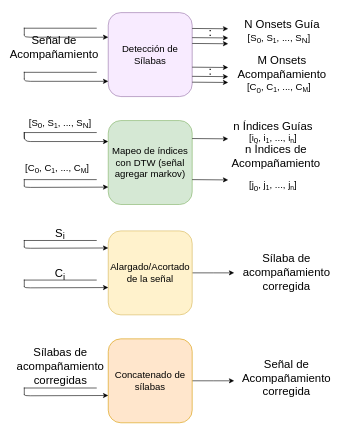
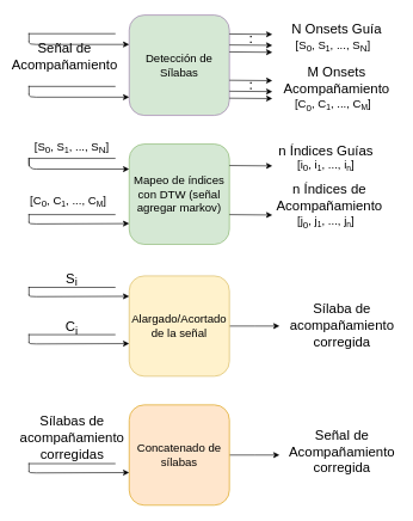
  <mxCell id="0" />
  <mxCell id="1" parent="0" />
- <mxCell id="2" value="Detección de Sílabas" style="rounded=1;whiteSpace=wrap;html=1;strokeColor=#9673a6;fontSize=16;fillColor=#F8EBFF;" parent="1" vertex="1"><mxGeometry x="180" y="20" width="140" height="140" as="geometry" /></mxCell>
+ <mxCell id="2" value="Detección de Sílabas" style="rounded=1;whiteSpace=wrap;html=1;strokeColor=#9673a6;fontSize=16;fillColor=#d5e8d4;" parent="1" vertex="1"><mxGeometry x="180" y="20" width="140" height="140" as="geometry" /></mxCell>
  <mxCell id="3" value="" style="shape=partialRectangle;whiteSpace=wrap;html=1;bottom=0;right=0;fillColor=none;" parent="1" vertex="1"><mxGeometry x="40" y="46" width="120" height="10" as="geometry" /></mxCell>
  <mxCell id="4" value="" style="endArrow=classic;html=1;fontSize=19;exitX=0;exitY=1;exitDx=0;exitDy=0;entryX=0;entryY=0.5;entryDx=0;entryDy=0;" parent="1" source="3" edge="1"><mxGeometry width="50" height="50" relative="1" as="geometry"><mxPoint x="420" y="216" as="sourcePoint" /><mxPoint x="180" y="61" as="targetPoint" /><Array as="points"><mxPoint x="40" y="61" /></Array></mxGeometry></mxCell>
  <mxCell id="5" value="" style="endArrow=classic;html=1;fontSize=16;exitX=1;exitY=0.25;exitDx=0;exitDy=0;" parent="1" edge="1"><mxGeometry width="50" height="50" relative="1" as="geometry"><mxPoint x="320" y="46.43" as="sourcePoint" /><mxPoint x="380" y="46.93" as="targetPoint" /></mxGeometry></mxCell>
  <mxCell id="6" value="" style="endArrow=classic;html=1;fontSize=16;exitX=1;exitY=0.25;exitDx=0;exitDy=0;" parent="1" edge="1"><mxGeometry width="50" height="50" relative="1" as="geometry"><mxPoint x="320" y="61.71" as="sourcePoint" /><mxPoint x="380" y="62.21" as="targetPoint" /></mxGeometry></mxCell>
  <mxCell id="7" value="" style="endArrow=classic;html=1;fontSize=16;exitX=1;exitY=0.25;exitDx=0;exitDy=0;" parent="1" edge="1"><mxGeometry width="50" height="50" relative="1" as="geometry"><mxPoint x="320" y="71.43" as="sourcePoint" /><mxPoint x="380" y="71.93" as="targetPoint" /></mxGeometry></mxCell>
  <mxCell id="8" value="" style="endArrow=none;dashed=1;html=1;dashPattern=1 3;strokeWidth=2;fontSize=16;" parent="1" edge="1"><mxGeometry width="50" height="50" relative="1" as="geometry"><mxPoint x="350" y="59" as="sourcePoint" /><mxPoint x="350" y="49" as="targetPoint" /></mxGeometry></mxCell>
  <mxCell id="9" value="N Onsets Guía" style="text;html=1;strokeColor=none;fillColor=none;align=center;verticalAlign=middle;whiteSpace=wrap;rounded=0;strokeWidth=1;fontSize=19;" parent="1" vertex="1"><mxGeometry x="400" y="30" width="140" height="20" as="geometry" /></mxCell>
  <mxCell id="10" value="" style="shape=partialRectangle;whiteSpace=wrap;html=1;bottom=0;right=0;fillColor=none;" parent="1" vertex="1"><mxGeometry x="40" y="220" width="120" height="10" as="geometry" /></mxCell>
  <mxCell id="11" value="" style="endArrow=classic;html=1;fontSize=19;exitX=0;exitY=0;exitDx=0;exitDy=0;entryX=0;entryY=0.25;entryDx=0;entryDy=0;" parent="1" source="10" target="13" edge="1"><mxGeometry width="50" height="50" relative="1" as="geometry"><mxPoint x="420" y="445" as="sourcePoint" /><mxPoint x="180" y="290" as="targetPoint" /><Array as="points"><mxPoint x="40" y="235" /></Array></mxGeometry></mxCell>
  <mxCell id="12" value="[S&lt;sub&gt;0&lt;/sub&gt;, S&lt;span style=&quot;font-size: 13.333px&quot;&gt;&lt;sub&gt;1&lt;/sub&gt;&lt;/span&gt;, ..., S&lt;sub&gt;N&lt;/sub&gt;]" style="text;html=1;strokeColor=none;fillColor=none;align=center;verticalAlign=middle;whiteSpace=wrap;rounded=0;fontSize=16;" parent="1" vertex="1"><mxGeometry y="195" width="150" height="20" as="geometry" x="25" /></mxCell>
  <mxCell id="13" value="Mapeo de índices con DTW (señal agregar markov)" style="rounded=1;whiteSpace=wrap;html=1;strokeColor=#82b366;fontSize=16;fillColor=#d5e8d4;" parent="1" vertex="1"><mxGeometry x="180" y="200" width="140" height="140" as="geometry" /></mxCell>
  <mxCell id="14" value="" style="shape=partialRectangle;whiteSpace=wrap;html=1;bottom=0;right=0;fillColor=none;" parent="1" vertex="1"><mxGeometry x="40" y="298.5" width="120" height="10" as="geometry" /></mxCell>
  <mxCell id="15" value="" style="endArrow=classic;html=1;fontSize=19;exitX=0;exitY=1;exitDx=0;exitDy=0;entryX=0;entryY=0.25;entryDx=0;entryDy=0;" parent="1" source="14" edge="1"><mxGeometry width="50" height="50" relative="1" as="geometry"><mxPoint x="420" y="483.5" as="sourcePoint" /><mxPoint x="180" y="311" as="targetPoint" /><Array as="points"><mxPoint x="40" y="311.5" /></Array></mxGeometry></mxCell>
  <mxCell id="16" value="" style="endArrow=classic;html=1;fontSize=16;exitX=1;exitY=0.25;exitDx=0;exitDy=0;" parent="1" edge="1"><mxGeometry width="50" height="50" relative="1" as="geometry"><mxPoint x="320" y="230" as="sourcePoint" /><mxPoint x="380" y="230.5" as="targetPoint" /></mxGeometry></mxCell>
  <mxCell id="17" value="" style="endArrow=classic;html=1;fontSize=16;exitX=1;exitY=0.25;exitDx=0;exitDy=0;" parent="1" edge="1"><mxGeometry width="50" height="50" relative="1" as="geometry"><mxPoint x="320" y="298.5" as="sourcePoint" /><mxPoint x="380" y="299" as="targetPoint" /></mxGeometry></mxCell>
  <mxCell id="18" style="edgeStyle=orthogonalEdgeStyle;rounded=0;orthogonalLoop=1;jettySize=auto;html=1;exitX=1;exitY=0.5;exitDx=0;exitDy=0;fontSize=9;" parent="1" source="19" edge="1"><mxGeometry relative="1" as="geometry"><mxPoint x="390" y="454" as="targetPoint" /></mxGeometry></mxCell>
  <mxCell id="19" value="Alargado/Acortado de la señal" style="rounded=1;whiteSpace=wrap;html=1;strokeColor=#d6b656;fontSize=16;fillColor=#fff2cc;" parent="1" vertex="1"><mxGeometry x="180" y="384" width="140" height="140" as="geometry" /></mxCell>
  <mxCell id="20" value="S&lt;sub&gt;i&lt;/sub&gt;" style="text;html=1;strokeColor=none;fillColor=none;align=center;verticalAlign=middle;whiteSpace=wrap;rounded=0;strokeWidth=1;fontSize=19;" parent="1" vertex="1"><mxGeometry x="40" y="380" width="120" height="20" as="geometry" /></mxCell>
  <mxCell id="21" value="Sílaba de acompañamiento corregida" style="text;html=1;strokeColor=none;fillColor=none;align=center;verticalAlign=middle;whiteSpace=wrap;rounded=0;strokeWidth=1;fontSize=19;" parent="1" vertex="1"><mxGeometry x="400" y="444" width="155" height="20" as="geometry" /></mxCell>
  <mxCell id="22" value="" style="endArrow=classic;html=1;fontSize=16;exitX=1;exitY=0.25;exitDx=0;exitDy=0;" edge="1" parent="1"><mxGeometry width="50" height="50" relative="1" as="geometry"><mxPoint x="320" y="111" as="sourcePoint" /><mxPoint x="380" y="111.5" as="targetPoint" /></mxGeometry></mxCell>
  <mxCell id="23" value="" style="endArrow=classic;html=1;fontSize=16;exitX=1;exitY=0.25;exitDx=0;exitDy=0;" edge="1" parent="1"><mxGeometry width="50" height="50" relative="1" as="geometry"><mxPoint x="320" y="126.28" as="sourcePoint" /><mxPoint x="380" y="126.78" as="targetPoint" /></mxGeometry></mxCell>
  <mxCell id="24" value="" style="endArrow=classic;html=1;fontSize=16;exitX=1;exitY=0.25;exitDx=0;exitDy=0;" edge="1" parent="1"><mxGeometry width="50" height="50" relative="1" as="geometry"><mxPoint x="320" y="136" as="sourcePoint" /><mxPoint x="380" y="136.5" as="targetPoint" /></mxGeometry></mxCell>
  <mxCell id="25" value="" style="endArrow=none;dashed=1;html=1;dashPattern=1 3;strokeWidth=2;fontSize=16;" edge="1" parent="1"><mxGeometry width="50" height="50" relative="1" as="geometry"><mxPoint x="350" y="123.57" as="sourcePoint" /><mxPoint x="350" y="113.57" as="targetPoint" /></mxGeometry></mxCell>
  <mxCell id="26" value="M Onsets Acompañamiento" style="text;html=1;strokeColor=none;fillColor=none;align=center;verticalAlign=middle;whiteSpace=wrap;rounded=0;strokeWidth=1;fontSize=19;" vertex="1" parent="1"><mxGeometry x="400" y="100.57" width="140" height="20" as="geometry" /></mxCell>
  <mxCell id="27" value="" style="shape=partialRectangle;whiteSpace=wrap;html=1;bottom=0;right=0;fillColor=none;" vertex="1" parent="1"><mxGeometry x="40" y="119.57" width="120" height="10" as="geometry" /></mxCell>
  <mxCell id="28" value="Señal de Acompañamiento" style="text;html=1;strokeColor=none;fillColor=none;align=center;verticalAlign=middle;whiteSpace=wrap;rounded=0;strokeWidth=1;fontSize=19;" vertex="1" parent="1"><mxGeometry x="30" y="68" width="120" height="20" as="geometry" /></mxCell>
  <mxCell id="29" value="" style="endArrow=classic;html=1;fontSize=19;exitX=0;exitY=1;exitDx=0;exitDy=0;entryX=0;entryY=0.5;entryDx=0;entryDy=0;" edge="1" parent="1" source="27"><mxGeometry width="50" height="50" relative="1" as="geometry"><mxPoint x="420" y="289.57" as="sourcePoint" /><mxPoint x="180" y="134.57" as="targetPoint" /><Array as="points"><mxPoint x="40" y="134.57" /></Array></mxGeometry></mxCell>
  <mxCell id="30" value="[S&lt;sub&gt;0&lt;/sub&gt;, S&lt;span style=&quot;font-size: 13.333px&quot;&gt;&lt;sub&gt;1&lt;/sub&gt;&lt;/span&gt;, ..., S&lt;sub&gt;N&lt;/sub&gt;]" style="text;html=1;strokeColor=none;fillColor=none;align=center;verticalAlign=middle;whiteSpace=wrap;rounded=0;fontSize=16;" vertex="1" parent="1"><mxGeometry x="390" y="53" width="150" height="20" as="geometry" /></mxCell>
  <mxCell id="31" value="[C&lt;sub&gt;0&lt;/sub&gt;, C&lt;span style=&quot;font-size: 13.333px&quot;&gt;&lt;sub&gt;1&lt;/sub&gt;&lt;/span&gt;, ..., C&lt;span style=&quot;font-size: 13.333px&quot;&gt;&lt;sub&gt;M&lt;/sub&gt;&lt;/span&gt;]" style="text;html=1;strokeColor=none;fillColor=none;align=center;verticalAlign=middle;whiteSpace=wrap;rounded=0;fontSize=16;" vertex="1" parent="1"><mxGeometry x="390" y="136" width="150" height="20" as="geometry" /></mxCell>
  <mxCell id="32" value="[C&lt;sub&gt;0&lt;/sub&gt;, C&lt;span style=&quot;font-size: 13.333px&quot;&gt;&lt;sub&gt;1&lt;/sub&gt;&lt;/span&gt;, ..., C&lt;span style=&quot;font-size: 13.333px&quot;&gt;&lt;sub&gt;M&lt;/sub&gt;&lt;/span&gt;]" style="text;html=1;strokeColor=none;fillColor=none;align=center;verticalAlign=middle;whiteSpace=wrap;rounded=0;fontSize=16;" vertex="1" parent="1"><mxGeometry x="20" y="270" width="150" height="20" as="geometry" /></mxCell>
  <mxCell id="33" value="[i&lt;sub&gt;0&lt;/sub&gt;, i&lt;span style=&quot;font-size: 13.333px&quot;&gt;&lt;sub&gt;1&lt;/sub&gt;&lt;/span&gt;, ..., i&lt;span style=&quot;font-size: 13.333px&quot;&gt;&lt;sub&gt;n&lt;/sub&gt;&lt;/span&gt;]" style="text;html=1;strokeColor=none;fillColor=none;align=center;verticalAlign=middle;whiteSpace=wrap;rounded=0;fontSize=16;" vertex="1" parent="1"><mxGeometry x="380" y="220" width="150" height="20" as="geometry" /></mxCell>
  <mxCell id="34" value="[j&lt;sub&gt;0&lt;/sub&gt;, j&lt;span style=&quot;font-size: 13.333px&quot;&gt;&lt;sub&gt;1&lt;/sub&gt;&lt;/span&gt;, ..., j&lt;span style=&quot;font-size: 13.333px&quot;&gt;&lt;sub&gt;n&lt;/sub&gt;&lt;/span&gt;]" style="text;html=1;strokeColor=none;fillColor=none;align=center;verticalAlign=middle;whiteSpace=wrap;rounded=0;fontSize=16;" vertex="1" parent="1"><mxGeometry x="380" y="298.5" width="150" height="20" as="geometry" /></mxCell>
  <mxCell id="35" value="n Índices Guías" style="text;html=1;strokeColor=none;fillColor=none;align=center;verticalAlign=middle;whiteSpace=wrap;rounded=0;strokeWidth=1;fontSize=19;" vertex="1" parent="1"><mxGeometry x="385" y="200" width="140" height="20" as="geometry" /></mxCell>
- <mxCell id="36" value="n Índices de Acompañamiento" style="text;html=1;strokeColor=none;fillColor=none;align=center;verticalAlign=middle;whiteSpace=wrap;rounded=0;strokeWidth=1;fontSize=19;" vertex="1" parent="1"><mxGeometry x="390" y="250" width="140" height="20" as="geometry" /></mxCell>
+ <mxCell id="36" value="n Índices de Acompañamiento" style="text;html=1;strokeColor=none;fillColor=none;align=center;verticalAlign=middle;whiteSpace=wrap;rounded=0;strokeWidth=1;fontSize=19;" vertex="1" parent="1"><mxGeometry x="390" y="265" width="140" height="20" as="geometry" /></mxCell>
  <mxCell id="37" value="" style="shape=partialRectangle;whiteSpace=wrap;html=1;bottom=0;right=0;fillColor=none;" vertex="1" parent="1"><mxGeometry x="40" y="400" width="120" height="10" as="geometry" /></mxCell>
  <mxCell id="38" value="" style="endArrow=classic;html=1;fontSize=19;exitX=0;exitY=1;exitDx=0;exitDy=0;entryX=0;entryY=0.25;entryDx=0;entryDy=0;" edge="1" parent="1" source="37"><mxGeometry width="50" height="50" relative="1" as="geometry"><mxPoint x="420" y="585" as="sourcePoint" /><mxPoint x="180" y="412.5" as="targetPoint" /><Array as="points"><mxPoint x="40" y="413" /></Array></mxGeometry></mxCell>
  <mxCell id="39" value="&lt;sub&gt;&lt;span style=&quot;font-size: 19px&quot;&gt;C&lt;sub&gt;i&lt;/sub&gt;&lt;/span&gt;&lt;/sub&gt;" style="text;html=1;strokeColor=none;fillColor=none;align=center;verticalAlign=middle;whiteSpace=wrap;rounded=0;strokeWidth=1;fontSize=19;" vertex="1" parent="1"><mxGeometry x="40" y="444" width="120" height="20" as="geometry" /></mxCell>
  <mxCell id="40" value="" style="shape=partialRectangle;whiteSpace=wrap;html=1;bottom=0;right=0;fillColor=none;" vertex="1" parent="1"><mxGeometry x="40" y="466" width="120" height="10" as="geometry" /></mxCell>
  <mxCell id="41" value="" style="endArrow=classic;html=1;fontSize=19;exitX=0;exitY=1;exitDx=0;exitDy=0;entryX=0;entryY=0.25;entryDx=0;entryDy=0;" edge="1" parent="1" source="40"><mxGeometry width="50" height="50" relative="1" as="geometry"><mxPoint x="420" y="651" as="sourcePoint" /><mxPoint x="180" y="478.5" as="targetPoint" /><Array as="points"><mxPoint x="40" y="479" /></Array></mxGeometry></mxCell>
  <mxCell id="42" style="edgeStyle=orthogonalEdgeStyle;rounded=0;orthogonalLoop=1;jettySize=auto;html=1;exitX=1;exitY=0.5;exitDx=0;exitDy=0;fontSize=9;" edge="1" parent="1" source="43"><mxGeometry relative="1" as="geometry"><mxPoint x="390" y="634" as="targetPoint" /></mxGeometry></mxCell>
  <mxCell id="43" value="Concatenado de sílabas" style="rounded=1;whiteSpace=wrap;html=1;strokeColor=#d79b00;fontSize=16;fillColor=#ffe6cc;" vertex="1" parent="1"><mxGeometry x="180" y="564" width="140" height="140" as="geometry" /></mxCell>
  <mxCell id="44" value="Sílabas de acompañamiento corregidas" style="text;html=1;strokeColor=none;fillColor=none;align=center;verticalAlign=middle;whiteSpace=wrap;rounded=0;strokeWidth=1;fontSize=19;" vertex="1" parent="1"><mxGeometry x="22.5" y="600" width="155" height="20" as="geometry" /></mxCell>
  <mxCell id="45" value="" style="shape=partialRectangle;whiteSpace=wrap;html=1;bottom=0;right=0;fillColor=none;" vertex="1" parent="1"><mxGeometry x="40" y="646" width="120" height="10" as="geometry" /></mxCell>
  <mxCell id="46" value="" style="endArrow=classic;html=1;fontSize=19;exitX=0;exitY=1;exitDx=0;exitDy=0;entryX=0;entryY=0.25;entryDx=0;entryDy=0;" edge="1" parent="1" source="45"><mxGeometry width="50" height="50" relative="1" as="geometry"><mxPoint x="420" y="831" as="sourcePoint" /><mxPoint x="180" y="658.5" as="targetPoint" /><Array as="points"><mxPoint x="40" y="659" /></Array></mxGeometry></mxCell>
  <mxCell id="47" value="Señal de Acompañamiento corregida" style="text;html=1;strokeColor=none;fillColor=none;align=center;verticalAlign=middle;whiteSpace=wrap;rounded=0;strokeWidth=1;fontSize=19;" vertex="1" parent="1"><mxGeometry x="400" y="620" width="155" height="20" as="geometry" /></mxCell>
